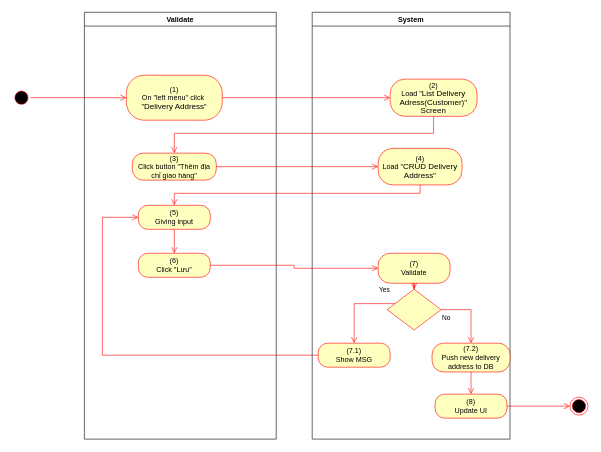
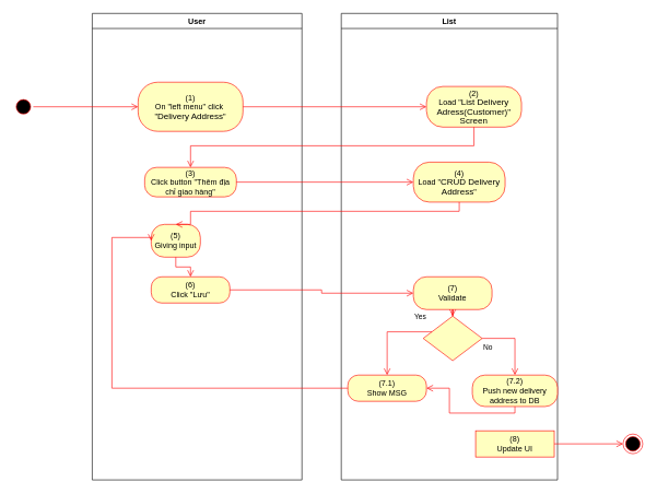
  <mxCell id="0" />
  <mxCell id="1" parent="0" />
- <mxCell id="2" value="Validate" style="swimlane;whiteSpace=wrap" vertex="1" parent="1"><mxGeometry x="140" y="20" width="320" height="712" as="geometry"><mxRectangle x="120" y="128" width="60" height="23" as="alternateBounds" /></mxGeometry></mxCell>
+ <mxCell id="2" value="User" style="swimlane;whiteSpace=wrap" vertex="1" parent="1"><mxGeometry x="140" y="20" width="320" height="712" as="geometry"><mxRectangle x="120" y="128" width="60" height="23" as="alternateBounds" /></mxGeometry></mxCell>
  <mxCell id="3" value="(1)&lt;br style=&quot;padding: 0px ; margin: 0px&quot;&gt;On &quot;left menu&quot; click&amp;nbsp;&lt;br style=&quot;padding: 0px ; margin: 0px&quot;&gt;&quot;&lt;span lang=&quot;EN-GB&quot; style=&quot;font-size: 10pt ; line-height: 14.267px ; font-family: &amp;#34;arial&amp;#34; , sans-serif&quot;&gt;Delivery Address&lt;/span&gt;&quot;" style="rounded=1;whiteSpace=wrap;html=1;arcSize=40;fontColor=#000000;fillColor=#ffffc0;strokeColor=#ff0000;" vertex="1" parent="2"><mxGeometry x="70" y="105" width="160" height="75" as="geometry" /></mxCell>
  <mxCell id="4" value="(3)&lt;br&gt;Click button &quot;Thêm địa chỉ giao hàng&quot;" style="rounded=1;whiteSpace=wrap;html=1;arcSize=40;fontColor=#000000;fillColor=#ffffc0;strokeColor=#ff0000;" vertex="1" parent="2"><mxGeometry x="80" y="235" width="140" height="45" as="geometry" /></mxCell>
  <mxCell id="5" value="(6)&lt;br&gt;Click &quot;Lưu&quot;" style="rounded=1;whiteSpace=wrap;html=1;arcSize=40;fontColor=#000000;fillColor=#ffffc0;strokeColor=#ff0000;" vertex="1" parent="2"><mxGeometry x="90" y="402" width="120" height="40" as="geometry" /></mxCell>
- <mxCell id="6" value="(5)&lt;br&gt;Giving input" style="rounded=1;whiteSpace=wrap;html=1;arcSize=40;fontColor=#000000;fillColor=#ffffc0;strokeColor=#ff0000;" vertex="1" parent="2"><mxGeometry x="90" y="322" width="120" height="40" as="geometry" /></mxCell>
+ <mxCell id="6" value="(5)&lt;br&gt;Giving input" style="rounded=1;whiteSpace=wrap;html=1;arcSize=40;fontColor=#000000;fillColor=#ffffc0;strokeColor=#ff0000;" vertex="1" parent="2"><mxGeometry x="90" y="322" width="75" height="50" as="geometry" /></mxCell>
  <mxCell id="7" value="" style="edgeStyle=orthogonalEdgeStyle;html=1;verticalAlign=bottom;endArrow=open;endSize=8;strokeColor=#ff0000;rounded=0;entryX=0.5;entryY=0;entryDx=0;entryDy=0;" edge="1" parent="2" source="6" target="5"><mxGeometry relative="1" as="geometry"><mxPoint x="330" y="402" as="targetPoint" /></mxGeometry></mxCell>
- <mxCell id="8" value="System" style="swimlane;whiteSpace=wrap;startSize=23;" vertex="1" parent="1"><mxGeometry x="520" y="20" width="330" height="712" as="geometry" /></mxCell>
+ <mxCell id="8" value="List" style="swimlane;whiteSpace=wrap;startSize=23;" vertex="1" parent="1"><mxGeometry x="520" y="20" width="330" height="712" as="geometry" /></mxCell>
  <mxCell id="9" value="(2)&lt;br&gt;Load &quot;&lt;span lang=&quot;EN-GB&quot; style=&quot;font-size: 10pt ; line-height: 14.267px ; font-family: &amp;#34;arial&amp;#34; , sans-serif&quot;&gt;&lt;span lang=&quot;EN-GB&quot; style=&quot;font-size: 10pt ; line-height: 14.267px&quot;&gt;List Delivery Adress(Customer)&quot;&lt;/span&gt;&lt;br&gt;Screen&lt;/span&gt;" style="rounded=1;whiteSpace=wrap;html=1;arcSize=40;fontColor=#000000;fillColor=#ffffc0;strokeColor=#ff0000;" vertex="1" parent="8"><mxGeometry x="130" y="111.5" width="145" height="62" as="geometry" /></mxCell>
  <mxCell id="10" value="(7)&lt;br&gt;Validate" style="rounded=1;whiteSpace=wrap;html=1;arcSize=40;fontColor=#000000;fillColor=#ffffc0;strokeColor=#ff0000;" vertex="1" parent="8"><mxGeometry x="110" y="402" width="120" height="50" as="geometry" /></mxCell>
  <mxCell id="11" value="" style="edgeStyle=orthogonalEdgeStyle;html=1;verticalAlign=bottom;endArrow=open;endSize=8;strokeColor=#ff0000;rounded=0;entryX=0.5;entryY=0;entryDx=0;entryDy=0;" edge="1" parent="8" source="10" target="12"><mxGeometry relative="1" as="geometry"><mxPoint x="165" y="442" as="targetPoint" /></mxGeometry></mxCell>
  <mxCell id="12" value="" style="rhombus;whiteSpace=wrap;html=1;fillColor=#ffffc0;strokeColor=#ff0000;" vertex="1" parent="8"><mxGeometry x="125" y="462" width="90" height="68" as="geometry" /></mxCell>
  <mxCell id="13" value="No" style="edgeStyle=orthogonalEdgeStyle;html=1;align=left;verticalAlign=top;endArrow=open;endSize=8;strokeColor=#ff0000;rounded=0;exitX=1;exitY=0.5;exitDx=0;exitDy=0;" edge="1" parent="8" source="12" target="14"><mxGeometry x="-1" relative="1" as="geometry"><mxPoint x="170" y="552" as="targetPoint" /></mxGeometry></mxCell>
  <mxCell id="14" value="(7.2)&lt;br&gt;Push new delivery address to DB" style="rounded=1;whiteSpace=wrap;html=1;arcSize=40;fontColor=#000000;fillColor=#ffffc0;strokeColor=#ff0000;" vertex="1" parent="8"><mxGeometry x="200" y="552" width="130" height="48" as="geometry" /></mxCell>
- <mxCell id="15" value="(8)&lt;br&gt;Update UI" style="rounded=1;whiteSpace=wrap;html=1;arcSize=40;fontColor=#000000;fillColor=#ffffc0;strokeColor=#ff0000;" vertex="1" parent="8"><mxGeometry x="205" y="637" width="120" height="40" as="geometry" /></mxCell>
- <mxCell id="16" value="" style="edgeStyle=orthogonalEdgeStyle;html=1;verticalAlign=bottom;endArrow=open;endSize=8;strokeColor=#ff0000;rounded=0;exitX=0.5;exitY=1;exitDx=0;exitDy=0;entryX=0.5;entryY=0;entryDx=0;entryDy=0;" edge="1" parent="8" source="14" target="15"><mxGeometry relative="1" as="geometry"><mxPoint x="170" y="642" as="targetPoint" /></mxGeometry></mxCell>
+ <mxCell id="15" value="(8)&lt;br&gt;Update UI" style="whiteSpace=wrap;html=1;arcSize=40;fontColor=#000000;fillColor=#ffffc0;strokeColor=#ff0000;rounded=0;" vertex="1" parent="8"><mxGeometry x="205" y="637" width="120" height="40" as="geometry" /></mxCell>
+ <mxCell id="16" value="" style="edgeStyle=orthogonalEdgeStyle;html=1;verticalAlign=bottom;endArrow=open;endSize=8;strokeColor=#ff0000;rounded=0;exitX=0.5;exitY=1;exitDx=0;exitDy=0;" edge="1" parent="8" source="14" target="17"><mxGeometry relative="1" as="geometry"><mxPoint x="170" y="642" as="targetPoint" /></mxGeometry></mxCell>
  <mxCell id="17" value="(7.1)&lt;br&gt;Show MSG" style="rounded=1;whiteSpace=wrap;html=1;arcSize=40;fontColor=#000000;fillColor=#ffffc0;strokeColor=#ff0000;" vertex="1" parent="8"><mxGeometry x="10" y="552" width="120" height="40" as="geometry" /></mxCell>
  <mxCell id="18" value="Yes" style="edgeStyle=orthogonalEdgeStyle;html=1;align=left;verticalAlign=bottom;endArrow=open;endSize=8;strokeColor=#ff0000;rounded=0;entryX=0.5;entryY=0;entryDx=0;entryDy=0;" edge="1" parent="8" source="12" target="17"><mxGeometry x="-0.579" y="-14" relative="1" as="geometry"><mxPoint x="70" y="552" as="targetPoint" /><Array as="points"><mxPoint x="70" y="486" /></Array><mxPoint as="offset" /></mxGeometry></mxCell>
  <mxCell id="19" value="(4)&lt;br&gt;Load &quot;&lt;span lang=&quot;EN-GB&quot; style=&quot;font-size: 10.0pt ; line-height: 107% ; font-family: &amp;#34;arial&amp;#34; , sans-serif&quot;&gt;CRUD Delivery Address&lt;/span&gt;&quot;" style="rounded=1;whiteSpace=wrap;html=1;arcSize=40;fontColor=#000000;fillColor=#ffffc0;strokeColor=#ff0000;" vertex="1" parent="8"><mxGeometry x="110" y="227" width="140" height="61" as="geometry" /></mxCell>
  <mxCell id="20" value="" style="ellipse;html=1;shape=startState;fillColor=#000000;strokeColor=#ff0000;" vertex="1" parent="1"><mxGeometry x="20" y="147.5" width="30" height="30" as="geometry" /></mxCell>
  <mxCell id="21" value="" style="edgeStyle=orthogonalEdgeStyle;html=1;verticalAlign=bottom;endArrow=open;endSize=8;strokeColor=#ff0000;rounded=0;entryX=0;entryY=0.5;entryDx=0;entryDy=0;" edge="1" parent="1" source="20" target="3"><mxGeometry relative="1" as="geometry"><mxPoint x="200" y="145" as="targetPoint" /></mxGeometry></mxCell>
  <mxCell id="22" value="" style="edgeStyle=orthogonalEdgeStyle;html=1;verticalAlign=bottom;endArrow=open;endSize=8;strokeColor=#ff0000;rounded=0;entryX=0;entryY=0.5;entryDx=0;entryDy=0;" edge="1" parent="1" source="3" target="9"><mxGeometry relative="1" as="geometry"><mxPoint x="600" y="163" as="targetPoint" /></mxGeometry></mxCell>
  <mxCell id="23" value="" style="edgeStyle=orthogonalEdgeStyle;html=1;verticalAlign=bottom;endArrow=open;endSize=8;strokeColor=#ff0000;rounded=0;entryX=0.5;entryY=0;entryDx=0;entryDy=0;" edge="1" parent="1" source="9" target="4"><mxGeometry relative="1" as="geometry"><mxPoint x="685" y="242" as="targetPoint" /><Array as="points"><mxPoint x="723" y="222" /><mxPoint x="290" y="222" /></Array></mxGeometry></mxCell>
  <mxCell id="24" value="" style="edgeStyle=orthogonalEdgeStyle;html=1;verticalAlign=bottom;endArrow=open;endSize=8;strokeColor=#ff0000;rounded=0;entryX=0;entryY=0.5;entryDx=0;entryDy=0;" edge="1" parent="1" source="5" target="10"><mxGeometry relative="1" as="geometry"><mxPoint x="280" y="462" as="targetPoint" /></mxGeometry></mxCell>
  <mxCell id="25" value="" style="ellipse;html=1;shape=endState;fillColor=#000000;strokeColor=#ff0000;" vertex="1" parent="1"><mxGeometry x="950" y="662" width="30" height="30" as="geometry" /></mxCell>
  <mxCell id="26" value="" style="edgeStyle=orthogonalEdgeStyle;html=1;verticalAlign=bottom;endArrow=open;endSize=8;strokeColor=#ff0000;rounded=0;exitX=1;exitY=0.5;exitDx=0;exitDy=0;entryX=0;entryY=0.5;entryDx=0;entryDy=0;" edge="1" parent="1" source="15" target="25"><mxGeometry relative="1" as="geometry"><mxPoint x="820" y="652" as="targetPoint" /><mxPoint x="820" y="592" as="sourcePoint" /></mxGeometry></mxCell>
  <mxCell id="27" value="" style="edgeStyle=orthogonalEdgeStyle;html=1;verticalAlign=bottom;endArrow=open;endSize=8;strokeColor=#ff0000;rounded=0;entryX=0;entryY=0.5;entryDx=0;entryDy=0;" edge="1" parent="1" source="17" target="6"><mxGeometry relative="1" as="geometry"><mxPoint x="590" y="672" as="targetPoint" /><Array as="points"><mxPoint x="170" y="592" /><mxPoint x="170" y="362" /></Array></mxGeometry></mxCell>
  <mxCell id="28" value="" style="edgeStyle=orthogonalEdgeStyle;html=1;verticalAlign=bottom;endArrow=open;endSize=8;strokeColor=#ff0000;rounded=0;entryX=0;entryY=0.5;entryDx=0;entryDy=0;" edge="1" parent="1" source="4" target="19"><mxGeometry relative="1" as="geometry"><mxPoint x="280" y="355" as="targetPoint" /></mxGeometry></mxCell>
  <mxCell id="29" value="" style="edgeStyle=orthogonalEdgeStyle;html=1;verticalAlign=bottom;endArrow=open;endSize=8;strokeColor=#ff0000;rounded=0;entryX=0.5;entryY=0;entryDx=0;entryDy=0;" edge="1" parent="1" source="19" target="6"><mxGeometry relative="1" as="geometry"><mxPoint x="690" y="352" as="targetPoint" /><Array as="points"><mxPoint x="700" y="322" /><mxPoint x="290" y="322" /></Array></mxGeometry></mxCell>
